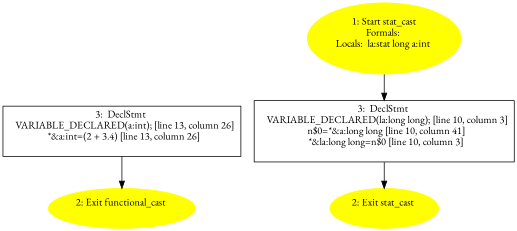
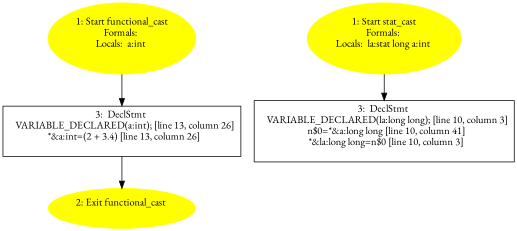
  digraph {
    fontname="EB Garamond"
    node [color=yellow fontname="EB Garamond" style=filled]
    edge [fontname="EB Garamond"]
+   n1 [label="1: Start functional_cast\nFormals: \nLocals:  a:int \n  "]
    n2 [label="3:  DeclStmt \n   VARIABLE_DECLARED(a:int); [line 13, column 26]\n  *&a:int=(2 + 3.4) [line 13, column 26]\n " shape=box color="" style=""]
    n3 [label="2: Exit functional_cast \n  "]
    n4 [label="1: Start stat_cast\nFormals: \nLocals:  la:stat long a:int \n  "]
    n5 [label="3:  DeclStmt \n   VARIABLE_DECLARED(la:long long); [line 10, column 3]\n  n$0=*&a:long long [line 10, column 41]\n  *&la:long long=n$0 [line 10, column 3]\n " shape=box color="" style=""]
-   n6 [label="2: Exit stat_cast \n  "]
+   n1 -> n2
    n2 -> n3
    n4 -> n5
-   n5 -> n6
  }
